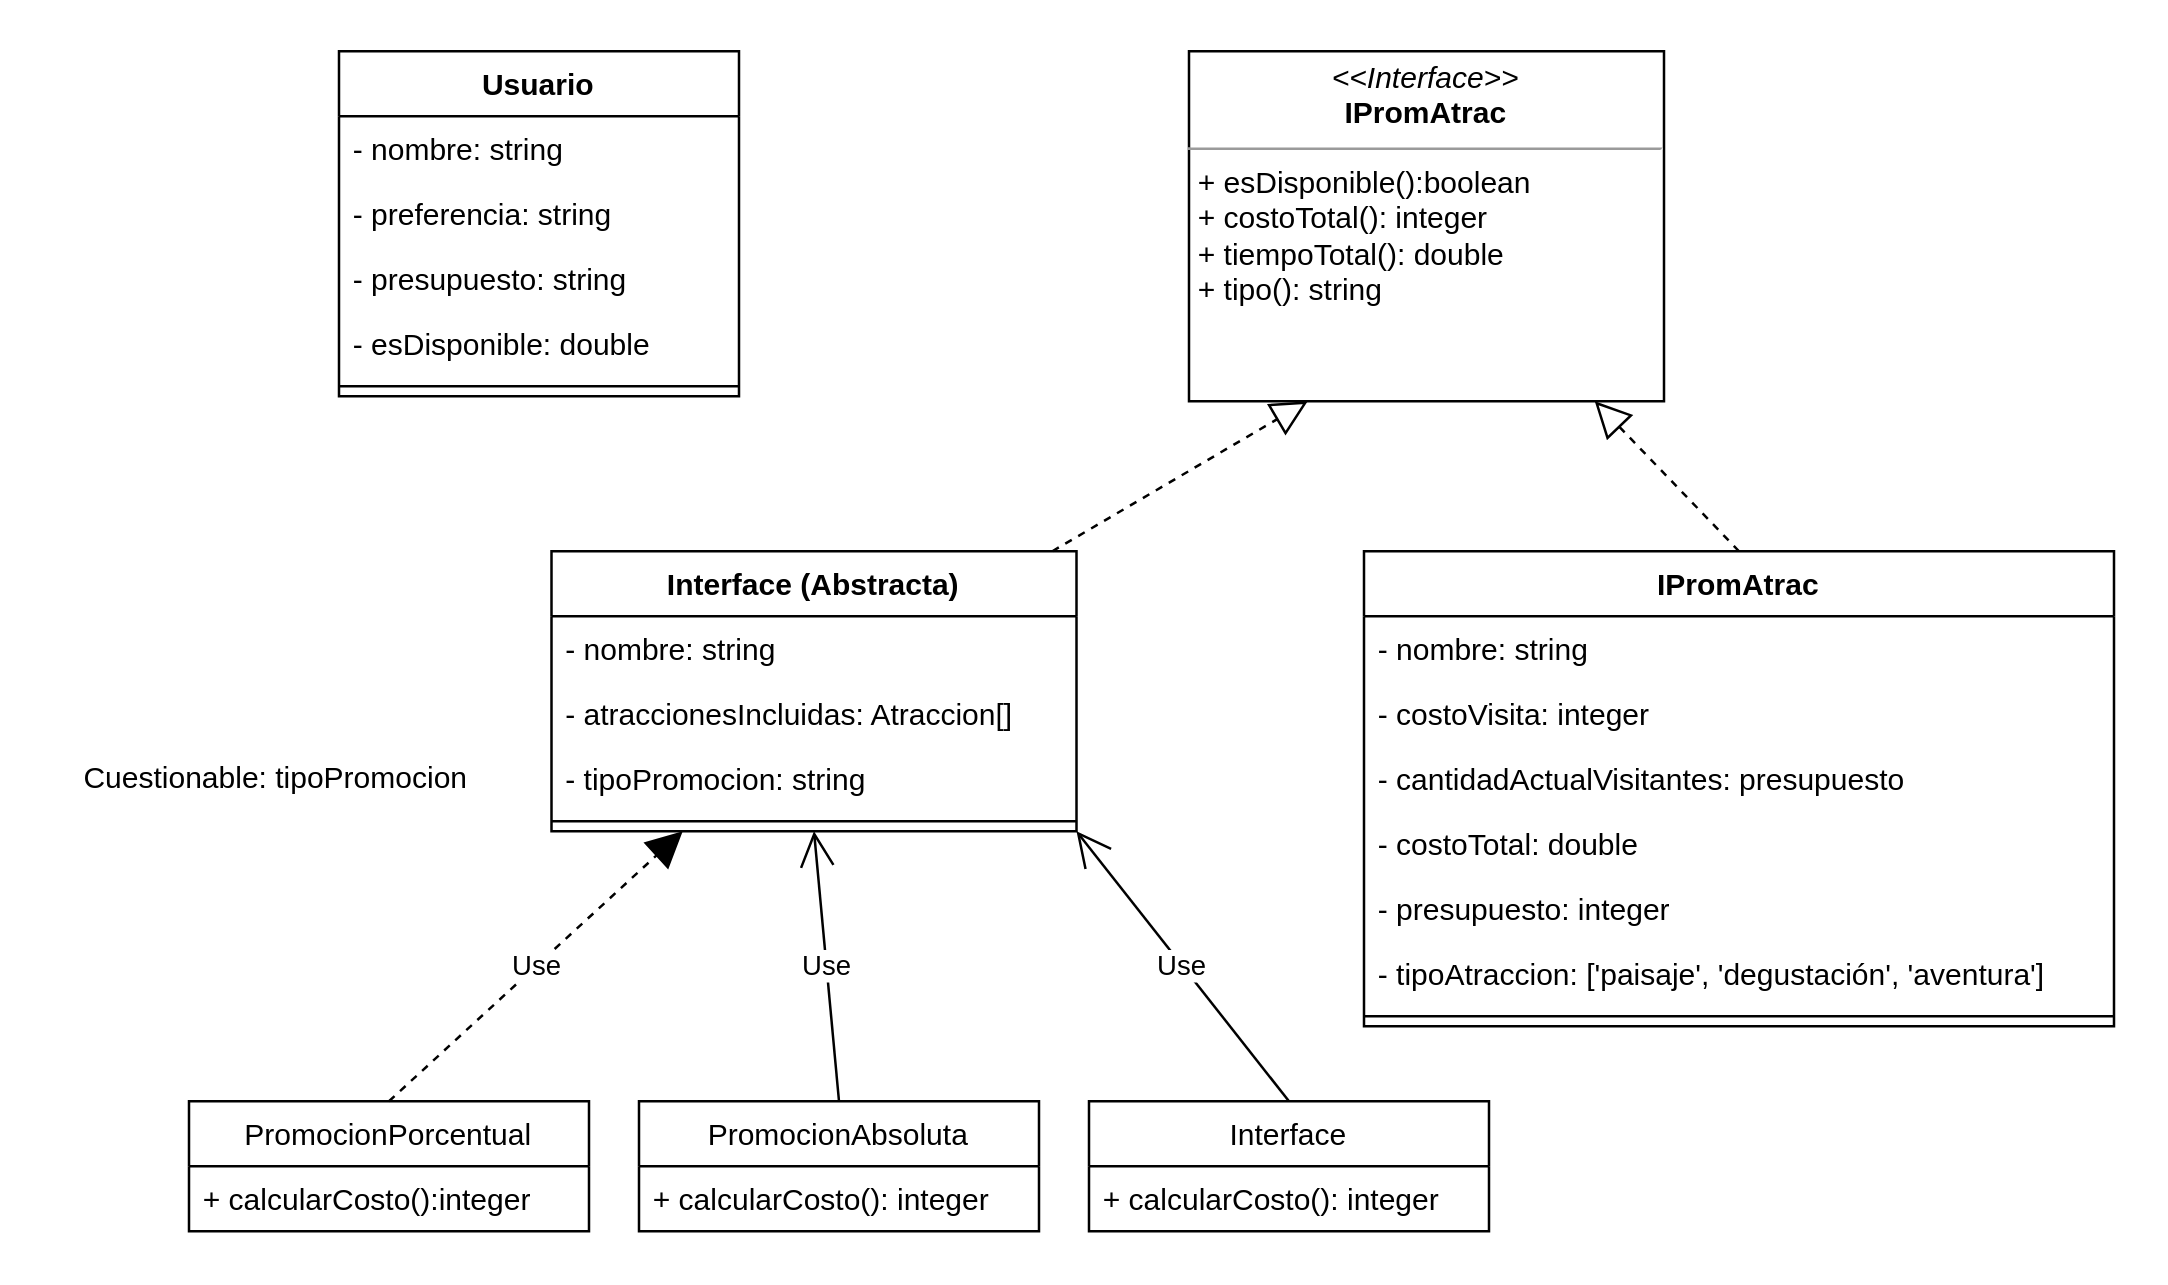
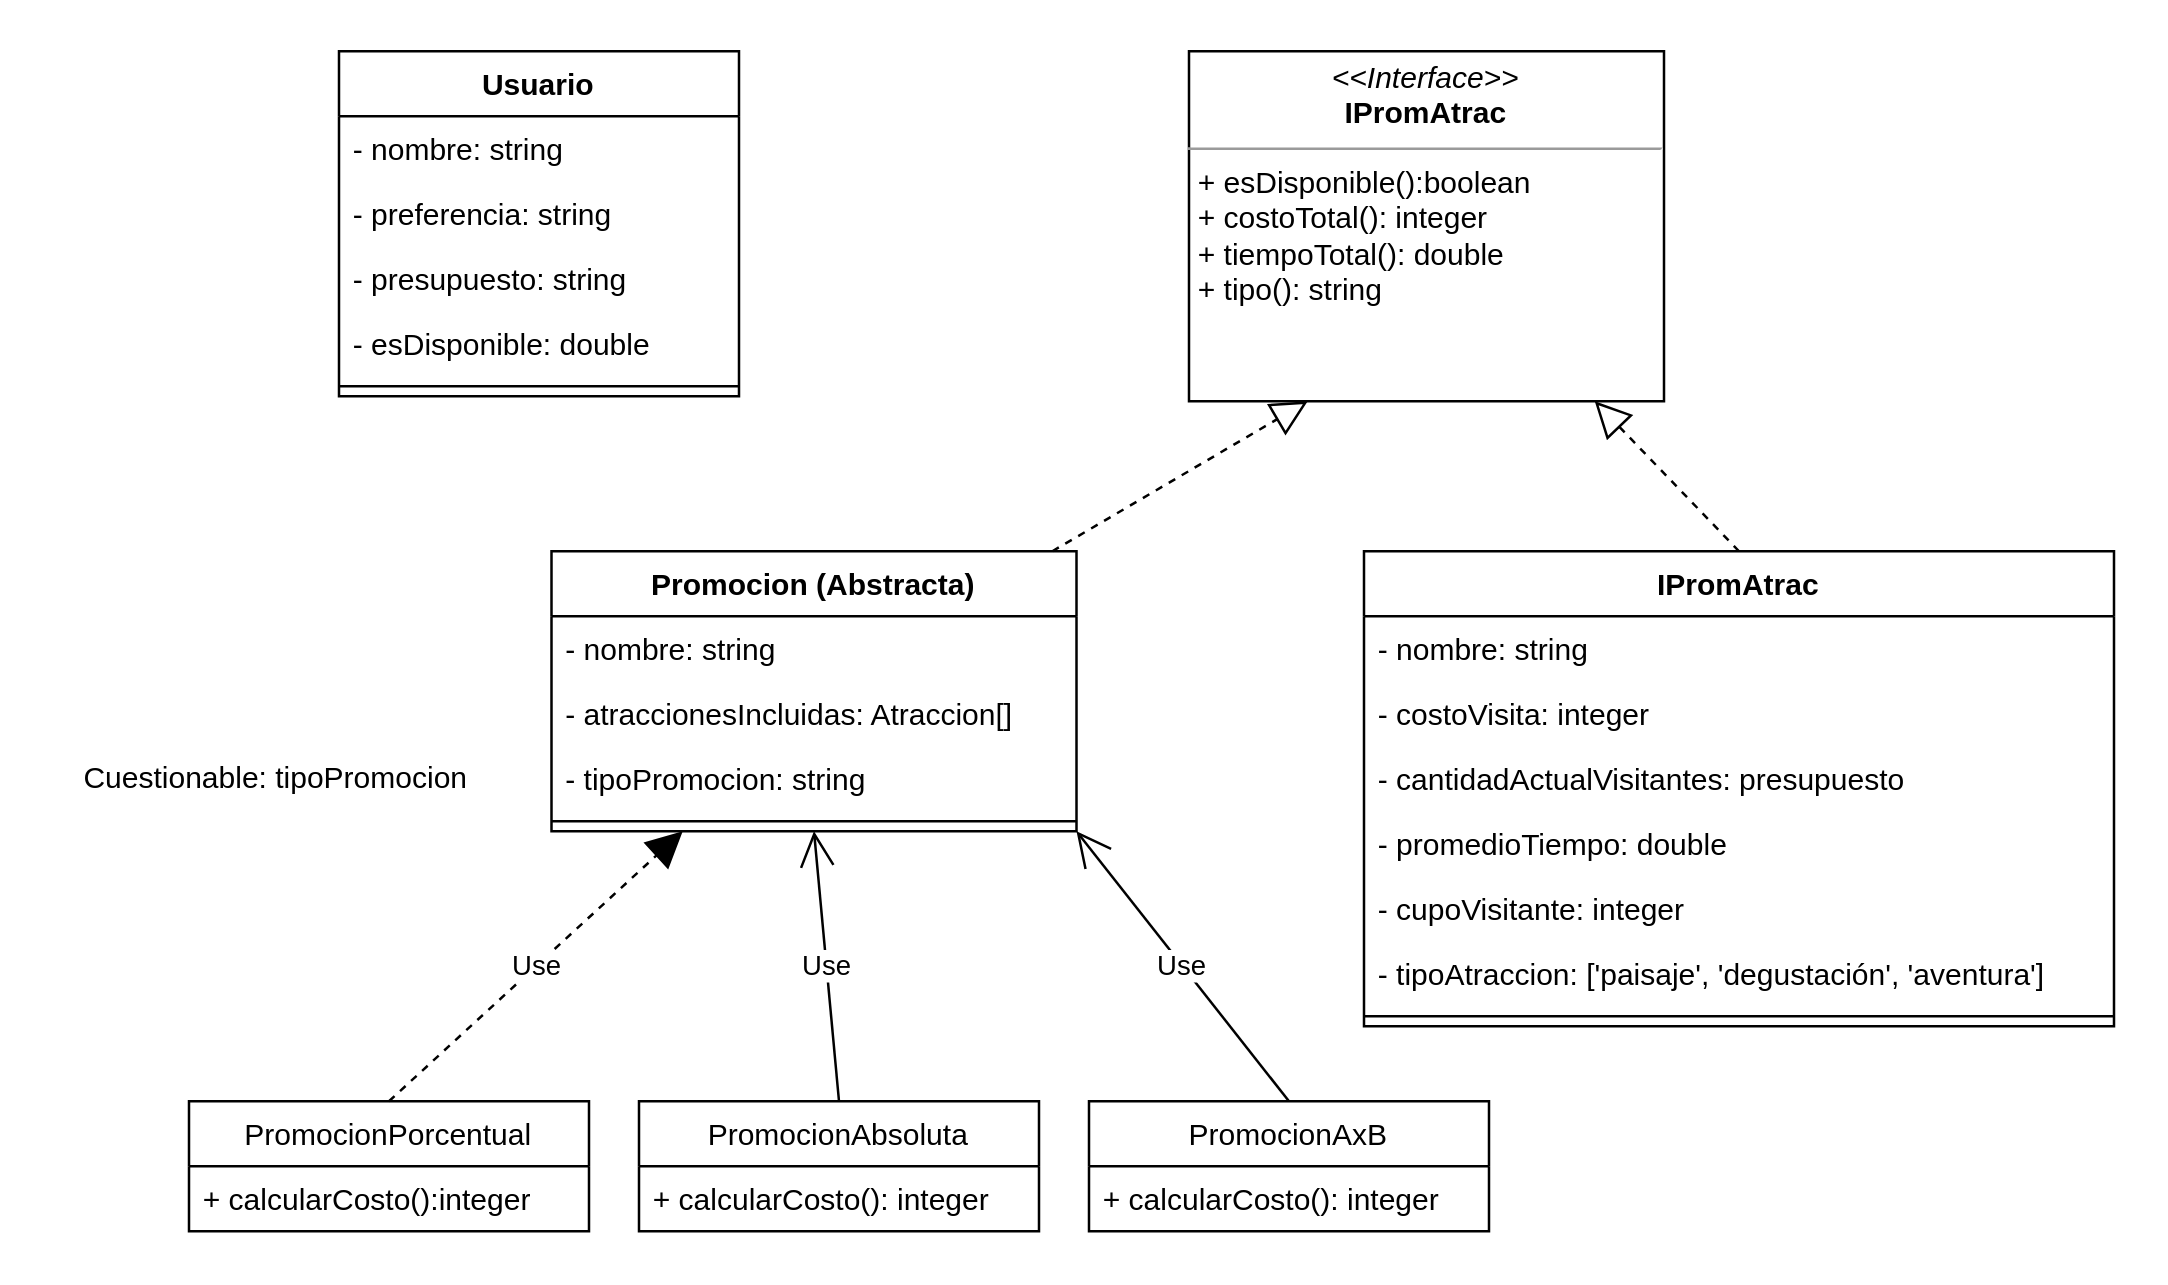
  <mxCell id="0" />
  <mxCell id="1" parent="0" />
  <mxCell id="2" value="Usuario" style="swimlane;fontStyle=1;align=center;verticalAlign=top;childLayout=stackLayout;horizontal=1;startSize=26;horizontalStack=0;resizeParent=1;resizeParentMax=0;resizeLast=0;collapsible=1;marginBottom=0;" vertex="1" parent="1"><mxGeometry x="135" y="20" width="160" height="138" as="geometry" /></mxCell>
  <mxCell id="3" value="- nombre: string" style="text;strokeColor=none;fillColor=none;align=left;verticalAlign=top;spacingLeft=4;spacingRight=4;overflow=hidden;rotatable=0;points=[[0,0.5],[1,0.5]];portConstraint=eastwest;" vertex="1" parent="2"><mxGeometry y="26" width="160" height="26" as="geometry" /></mxCell>
  <mxCell id="4" value="- preferencia: string" style="text;strokeColor=none;fillColor=none;align=left;verticalAlign=top;spacingLeft=4;spacingRight=4;overflow=hidden;rotatable=0;points=[[0,0.5],[1,0.5]];portConstraint=eastwest;" vertex="1" parent="2"><mxGeometry y="52" width="160" height="26" as="geometry" /></mxCell>
  <mxCell id="5" value="- presupuesto: string" style="text;strokeColor=none;fillColor=none;align=left;verticalAlign=top;spacingLeft=4;spacingRight=4;overflow=hidden;rotatable=0;points=[[0,0.5],[1,0.5]];portConstraint=eastwest;" vertex="1" parent="2"><mxGeometry y="78" width="160" height="26" as="geometry" /></mxCell>
  <mxCell id="6" value="- esDisponible: double" style="text;strokeColor=none;fillColor=none;align=left;verticalAlign=top;spacingLeft=4;spacingRight=4;overflow=hidden;rotatable=0;points=[[0,0.5],[1,0.5]];portConstraint=eastwest;" vertex="1" parent="2"><mxGeometry y="104" width="160" height="26" as="geometry" /></mxCell>
  <mxCell id="7" value="" style="line;strokeWidth=1;fillColor=none;align=left;verticalAlign=middle;spacingTop=-1;spacingLeft=3;spacingRight=3;rotatable=0;labelPosition=right;points=[];portConstraint=eastwest;" vertex="1" parent="2"><mxGeometry y="130" width="160" height="8" as="geometry" /></mxCell>
- <mxCell id="8" value="Interface (Abstracta)" style="swimlane;fontStyle=1;align=center;verticalAlign=top;childLayout=stackLayout;horizontal=1;startSize=26;horizontalStack=0;resizeParent=1;resizeParentMax=0;resizeLast=0;collapsible=1;marginBottom=0;" vertex="1" parent="1"><mxGeometry x="220" y="220" width="210" height="112" as="geometry" /></mxCell>
+ <mxCell id="8" value="Promocion (Abstracta)" style="swimlane;fontStyle=1;align=center;verticalAlign=top;childLayout=stackLayout;horizontal=1;startSize=26;horizontalStack=0;resizeParent=1;resizeParentMax=0;resizeLast=0;collapsible=1;marginBottom=0;" vertex="1" parent="1"><mxGeometry x="220" y="220" width="210" height="112" as="geometry" /></mxCell>
  <mxCell id="9" value="- nombre: string" style="text;strokeColor=none;fillColor=none;align=left;verticalAlign=top;spacingLeft=4;spacingRight=4;overflow=hidden;rotatable=0;points=[[0,0.5],[1,0.5]];portConstraint=eastwest;" vertex="1" parent="8"><mxGeometry y="26" width="210" height="26" as="geometry" /></mxCell>
  <mxCell id="10" value="- atraccionesIncluidas: Atraccion[]" style="text;strokeColor=none;fillColor=none;align=left;verticalAlign=top;spacingLeft=4;spacingRight=4;overflow=hidden;rotatable=0;points=[[0,0.5],[1,0.5]];portConstraint=eastwest;" vertex="1" parent="8"><mxGeometry y="52" width="210" height="26" as="geometry" /></mxCell>
  <mxCell id="11" value="- tipoPromocion: string" style="text;strokeColor=none;fillColor=none;align=left;verticalAlign=top;spacingLeft=4;spacingRight=4;overflow=hidden;rotatable=0;points=[[0,0.5],[1,0.5]];portConstraint=eastwest;" vertex="1" parent="8"><mxGeometry y="78" width="210" height="26" as="geometry" /></mxCell>
  <mxCell id="12" value="" style="line;strokeWidth=1;fillColor=none;align=left;verticalAlign=middle;spacingTop=-1;spacingLeft=3;spacingRight=3;rotatable=0;labelPosition=right;points=[];portConstraint=eastwest;" vertex="1" parent="8"><mxGeometry y="104" width="210" height="8" as="geometry" /></mxCell>
  <mxCell id="13" value="IPromAtrac" style="swimlane;fontStyle=1;align=center;verticalAlign=top;childLayout=stackLayout;horizontal=1;startSize=26;horizontalStack=0;resizeParent=1;resizeParentMax=0;resizeLast=0;collapsible=1;marginBottom=0;" vertex="1" parent="1"><mxGeometry x="545" y="220" width="300" height="190" as="geometry" /></mxCell>
  <mxCell id="14" value="- nombre: string" style="text;strokeColor=none;fillColor=none;align=left;verticalAlign=top;spacingLeft=4;spacingRight=4;overflow=hidden;rotatable=0;points=[[0,0.5],[1,0.5]];portConstraint=eastwest;" vertex="1" parent="13"><mxGeometry y="26" width="300" height="26" as="geometry" /></mxCell>
  <mxCell id="15" value="- costoVisita: integer" style="text;strokeColor=none;fillColor=none;align=left;verticalAlign=top;spacingLeft=4;spacingRight=4;overflow=hidden;rotatable=0;points=[[0,0.5],[1,0.5]];portConstraint=eastwest;" vertex="1" parent="13"><mxGeometry y="52" width="300" height="26" as="geometry" /></mxCell>
  <mxCell id="16" value="- cantidadActualVisitantes: presupuesto" style="text;strokeColor=none;fillColor=none;align=left;verticalAlign=top;spacingLeft=4;spacingRight=4;overflow=hidden;rotatable=0;points=[[0,0.5],[1,0.5]];portConstraint=eastwest;" vertex="1" parent="13"><mxGeometry y="78" width="300" height="26" as="geometry" /></mxCell>
- <mxCell id="17" value="- costoTotal: double" style="text;strokeColor=none;fillColor=none;align=left;verticalAlign=top;spacingLeft=4;spacingRight=4;overflow=hidden;rotatable=0;points=[[0,0.5],[1,0.5]];portConstraint=eastwest;" vertex="1" parent="13"><mxGeometry y="104" width="300" height="26" as="geometry" /></mxCell>
- <mxCell id="18" value="- presupuesto: integer" style="text;strokeColor=none;fillColor=none;align=left;verticalAlign=top;spacingLeft=4;spacingRight=4;overflow=hidden;rotatable=0;points=[[0,0.5],[1,0.5]];portConstraint=eastwest;" vertex="1" parent="13"><mxGeometry y="130" width="300" height="26" as="geometry" /></mxCell>
+ <mxCell id="17" value="- promedioTiempo: double" style="text;strokeColor=none;fillColor=none;align=left;verticalAlign=top;spacingLeft=4;spacingRight=4;overflow=hidden;rotatable=0;points=[[0,0.5],[1,0.5]];portConstraint=eastwest;" vertex="1" parent="13"><mxGeometry y="104" width="300" height="26" as="geometry" /></mxCell>
+ <mxCell id="18" value="- cupoVisitante: integer" style="text;strokeColor=none;fillColor=none;align=left;verticalAlign=top;spacingLeft=4;spacingRight=4;overflow=hidden;rotatable=0;points=[[0,0.5],[1,0.5]];portConstraint=eastwest;" vertex="1" parent="13"><mxGeometry y="130" width="300" height="26" as="geometry" /></mxCell>
  <mxCell id="19" value="- tipoAtraccion: ['paisaje', 'degustación', 'aventura']" style="text;strokeColor=none;fillColor=none;align=left;verticalAlign=top;spacingLeft=4;spacingRight=4;overflow=hidden;rotatable=0;points=[[0,0.5],[1,0.5]];portConstraint=eastwest;" vertex="1" parent="13"><mxGeometry y="156" width="300" height="26" as="geometry" /></mxCell>
  <mxCell id="20" value="" style="line;strokeWidth=1;fillColor=none;align=left;verticalAlign=middle;spacingTop=-1;spacingLeft=3;spacingRight=3;rotatable=0;labelPosition=right;points=[];portConstraint=eastwest;" vertex="1" parent="13"><mxGeometry y="182" width="300" height="8" as="geometry" /></mxCell>
  <mxCell id="21" value="PromocionAbsoluta" style="swimlane;fontStyle=0;childLayout=stackLayout;horizontal=1;startSize=26;fillColor=none;horizontalStack=0;resizeParent=1;resizeParentMax=0;resizeLast=0;collapsible=1;marginBottom=0;" vertex="1" parent="1"><mxGeometry x="255" y="440" width="160" height="52" as="geometry" /></mxCell>
  <mxCell id="22" value="+ calcularCosto(): integer" style="text;strokeColor=none;fillColor=none;align=left;verticalAlign=top;spacingLeft=4;spacingRight=4;overflow=hidden;rotatable=0;points=[[0,0.5],[1,0.5]];portConstraint=eastwest;" vertex="1" parent="21"><mxGeometry y="26" width="160" height="26" as="geometry" /></mxCell>
- <mxCell id="23" value="Interface" style="swimlane;fontStyle=0;childLayout=stackLayout;horizontal=1;startSize=26;fillColor=none;horizontalStack=0;resizeParent=1;resizeParentMax=0;resizeLast=0;collapsible=1;marginBottom=0;" vertex="1" parent="1"><mxGeometry x="435" y="440" width="160" height="52" as="geometry" /></mxCell>
+ <mxCell id="23" value="PromocionAxB" style="swimlane;fontStyle=0;childLayout=stackLayout;horizontal=1;startSize=26;fillColor=none;horizontalStack=0;resizeParent=1;resizeParentMax=0;resizeLast=0;collapsible=1;marginBottom=0;" vertex="1" parent="1"><mxGeometry x="435" y="440" width="160" height="52" as="geometry" /></mxCell>
  <mxCell id="24" value="+ calcularCosto(): integer" style="text;strokeColor=none;fillColor=none;align=left;verticalAlign=top;spacingLeft=4;spacingRight=4;overflow=hidden;rotatable=0;points=[[0,0.5],[1,0.5]];portConstraint=eastwest;" vertex="1" parent="23"><mxGeometry y="26" width="160" height="26" as="geometry" /></mxCell>
  <mxCell id="25" value="PromocionPorcentual" style="swimlane;fontStyle=0;childLayout=stackLayout;horizontal=1;startSize=26;fillColor=none;horizontalStack=0;resizeParent=1;resizeParentMax=0;resizeLast=0;collapsible=1;marginBottom=0;" vertex="1" parent="1"><mxGeometry x="75" y="440" width="160" height="52" as="geometry" /></mxCell>
  <mxCell id="26" value="+ calcularCosto():integer" style="text;strokeColor=none;fillColor=none;align=left;verticalAlign=top;spacingLeft=4;spacingRight=4;overflow=hidden;rotatable=0;points=[[0,0.5],[1,0.5]];portConstraint=eastwest;" vertex="1" parent="25"><mxGeometry y="26" width="160" height="26" as="geometry" /></mxCell>
  <mxCell id="27" value="Use" style="endArrow=block;endSize=12;dashed=1;html=1;exitX=0.5;exitY=0;exitDx=0;exitDy=0;entryX=0.25;entryY=1;entryDx=0;entryDy=0;" edge="1" parent="1" source="25" target="8"><mxGeometry width="160" relative="1" as="geometry"><mxPoint x="85" y="380" as="sourcePoint" /><mxPoint x="301.737" y="358" as="targetPoint" /></mxGeometry></mxCell>
  <mxCell id="28" value="Use" style="endArrow=open;endSize=12;dashed=0;html=1;exitX=0.5;exitY=0;exitDx=0;exitDy=0;entryX=0.5;entryY=1;entryDx=0;entryDy=0;" edge="1" parent="1" source="21" target="8"><mxGeometry width="160" relative="1" as="geometry"><mxPoint x="155" y="450" as="sourcePoint" /><mxPoint x="315" y="340" as="targetPoint" /></mxGeometry></mxCell>
  <mxCell id="29" value="Use" style="endArrow=open;endSize=12;dashed=0;html=1;exitX=0.5;exitY=0;exitDx=0;exitDy=0;entryX=1;entryY=1;entryDx=0;entryDy=0;" edge="1" parent="1" source="23" target="8"><mxGeometry width="160" relative="1" as="geometry"><mxPoint x="335" y="450" as="sourcePoint" /><mxPoint x="351" y="358" as="targetPoint" /></mxGeometry></mxCell>
  <mxCell id="30" value="Cuestionable: tipoPromocion" style="text;html=1;strokeColor=none;fillColor=none;align=center;verticalAlign=middle;whiteSpace=wrap;rounded=0;" vertex="1" parent="1"><mxGeometry x="20" y="301" width="180" height="20" as="geometry" /></mxCell>
  <mxCell id="31" value="&lt;p style=&quot;margin: 0px ; margin-top: 4px ; text-align: center&quot;&gt;&lt;i&gt;&amp;lt;&amp;lt;Interface&amp;gt;&amp;gt;&lt;/i&gt;&lt;br&gt;&lt;b&gt;IPromAtrac&lt;/b&gt;&lt;/p&gt;&lt;hr size=&quot;1&quot;&gt;&lt;p style=&quot;margin: 0px ; margin-left: 4px&quot;&gt;&lt;span&gt;+ esDisponible():boolean&lt;/span&gt;&lt;br&gt;&lt;/p&gt;&lt;p style=&quot;margin: 0px ; margin-left: 4px&quot;&gt;+ costoTotal(): integer&lt;/p&gt;&lt;p style=&quot;margin: 0px ; margin-left: 4px&quot;&gt;+ tiempoTotal(): double&lt;/p&gt;&lt;p style=&quot;margin: 0px ; margin-left: 4px&quot;&gt;+ tipo(): string&lt;/p&gt;" style="verticalAlign=top;align=left;overflow=fill;fontSize=12;fontFamily=Helvetica;html=1;" vertex="1" parent="1"><mxGeometry x="475" y="20" width="190" height="140" as="geometry" /></mxCell>
  <mxCell id="32" value="" style="endArrow=block;dashed=1;endFill=0;endSize=12;html=1;entryX=0.25;entryY=1;entryDx=0;entryDy=0;" edge="1" parent="1" source="8" target="31"><mxGeometry width="160" relative="1" as="geometry"><mxPoint x="345" y="300" as="sourcePoint" /><mxPoint x="505" y="300" as="targetPoint" /></mxGeometry></mxCell>
  <mxCell id="33" value="" style="endArrow=block;dashed=1;endFill=0;endSize=12;html=1;exitX=0.5;exitY=0;exitDx=0;exitDy=0;" edge="1" parent="1" source="13" target="31"><mxGeometry width="160" relative="1" as="geometry"><mxPoint x="430.345" y="230" as="sourcePoint" /><mxPoint x="532.5" y="170" as="targetPoint" /></mxGeometry></mxCell>
